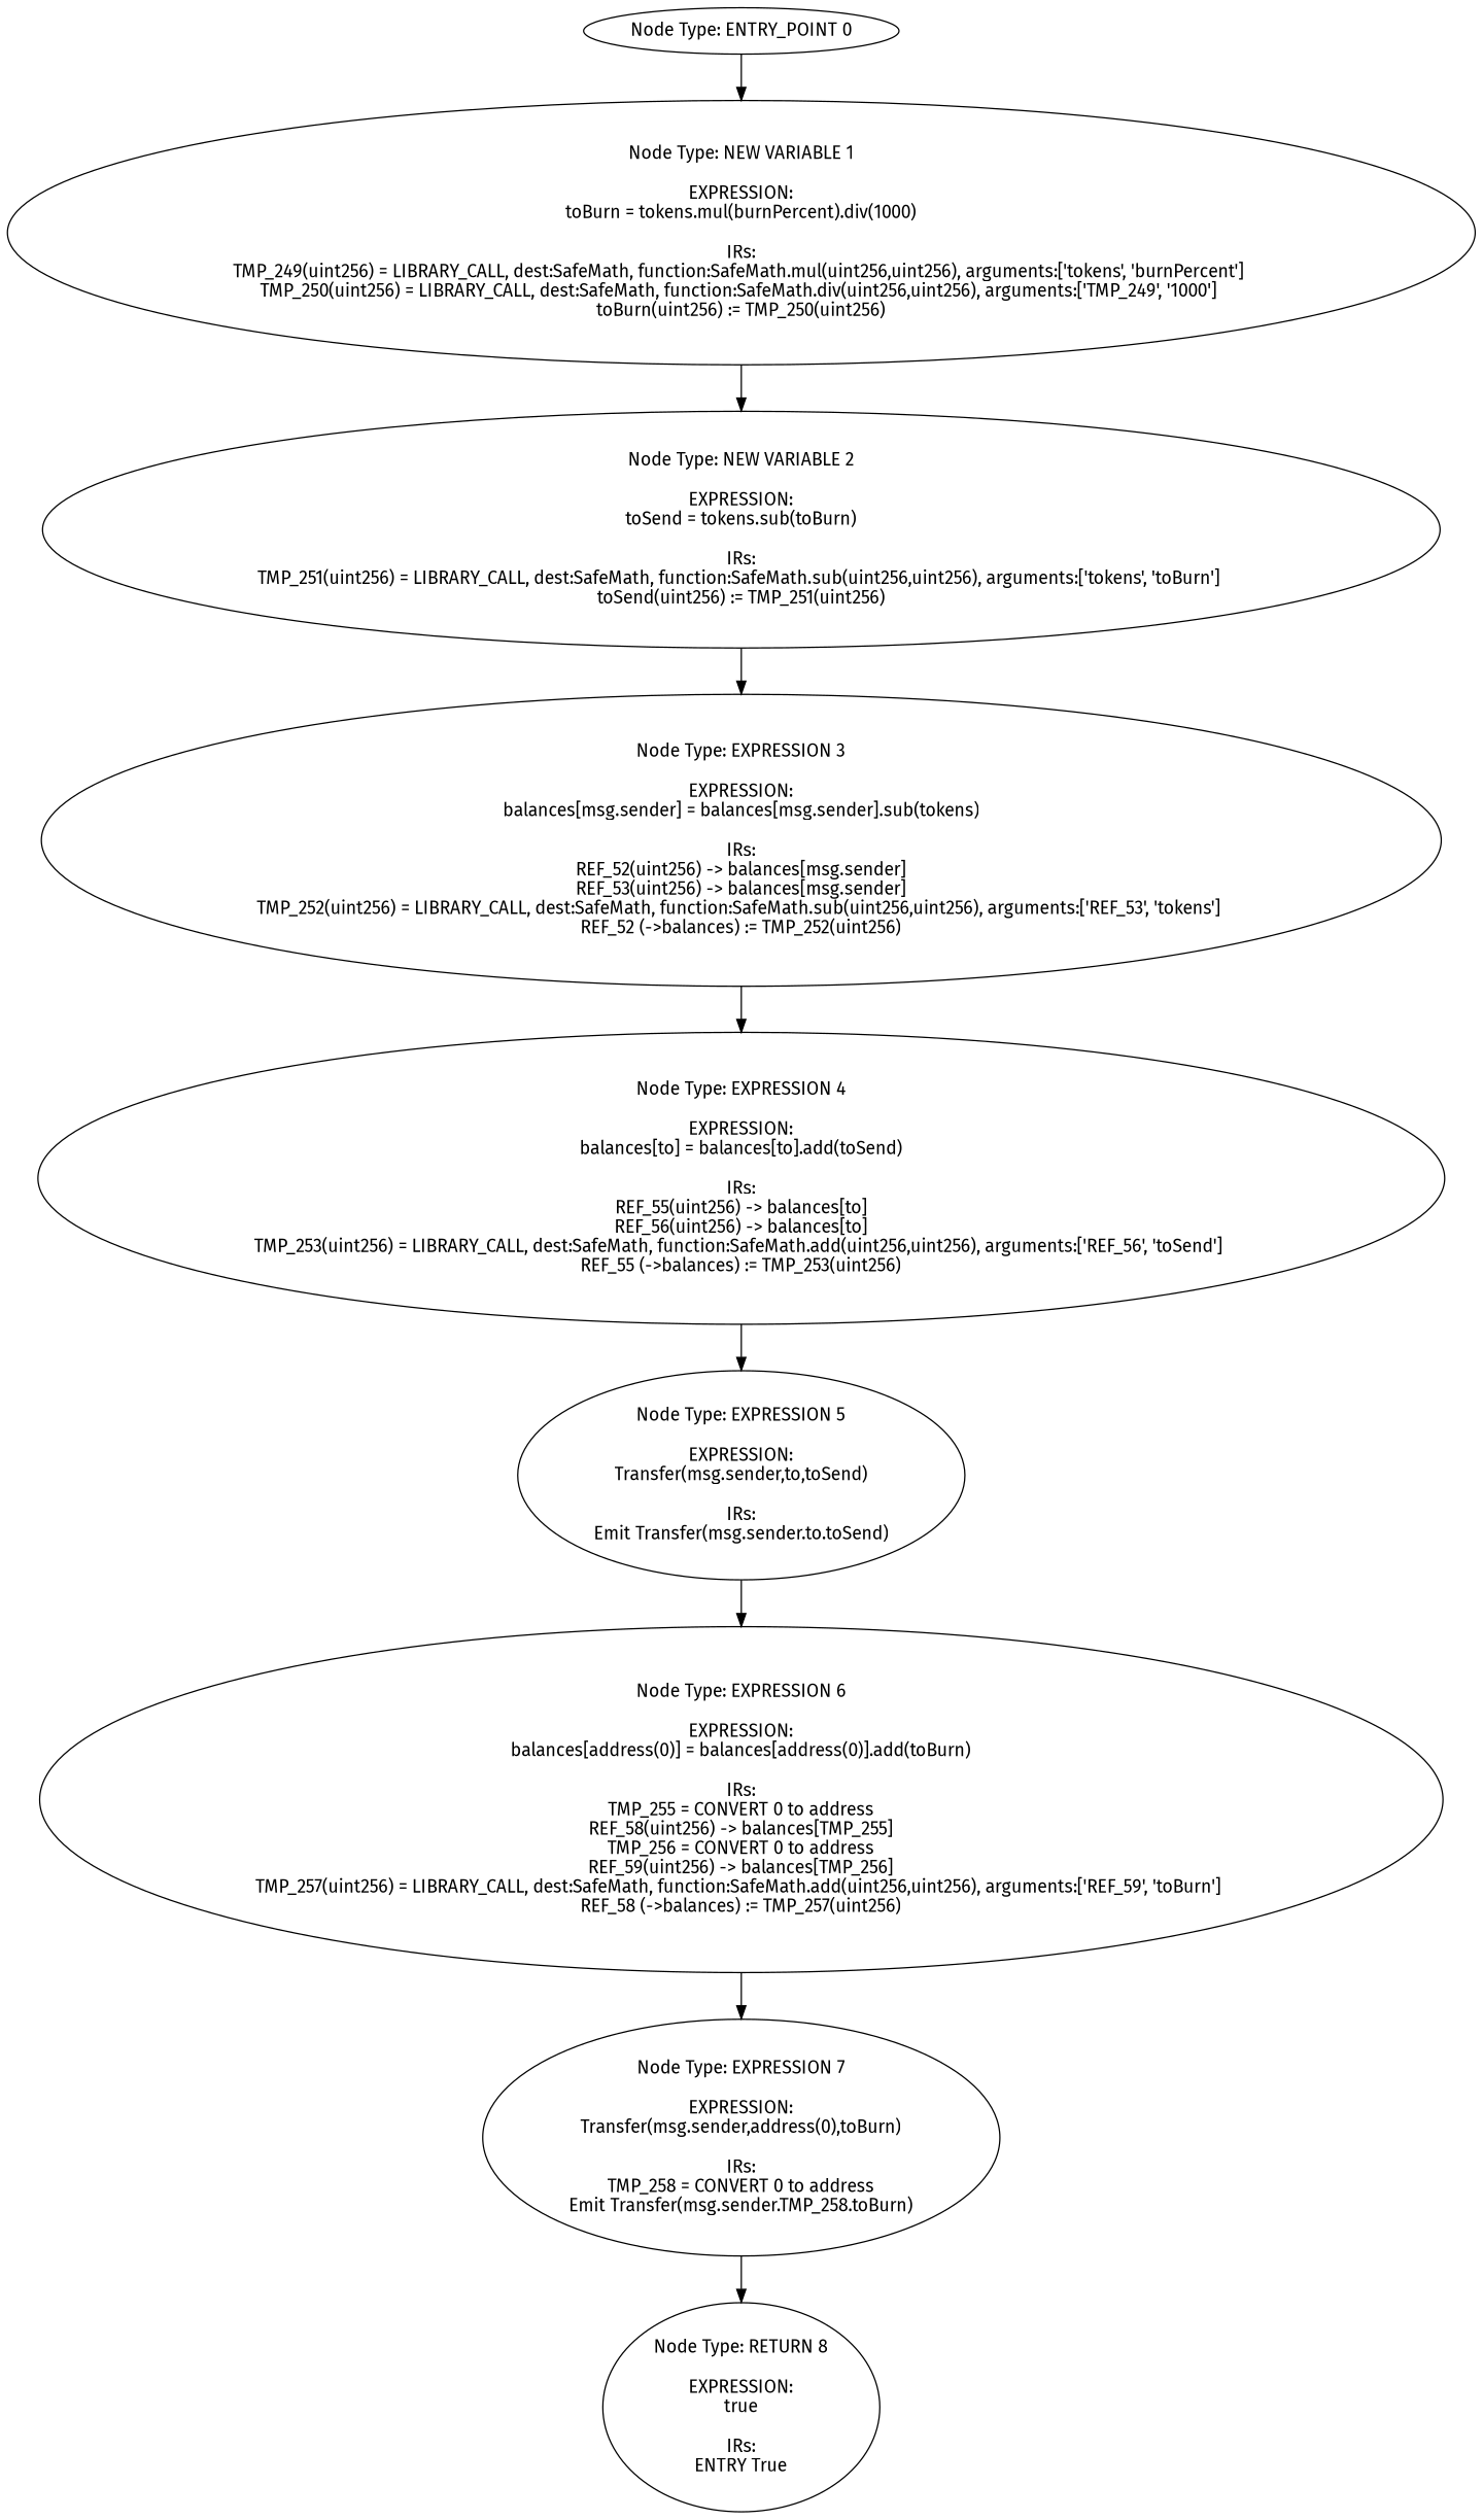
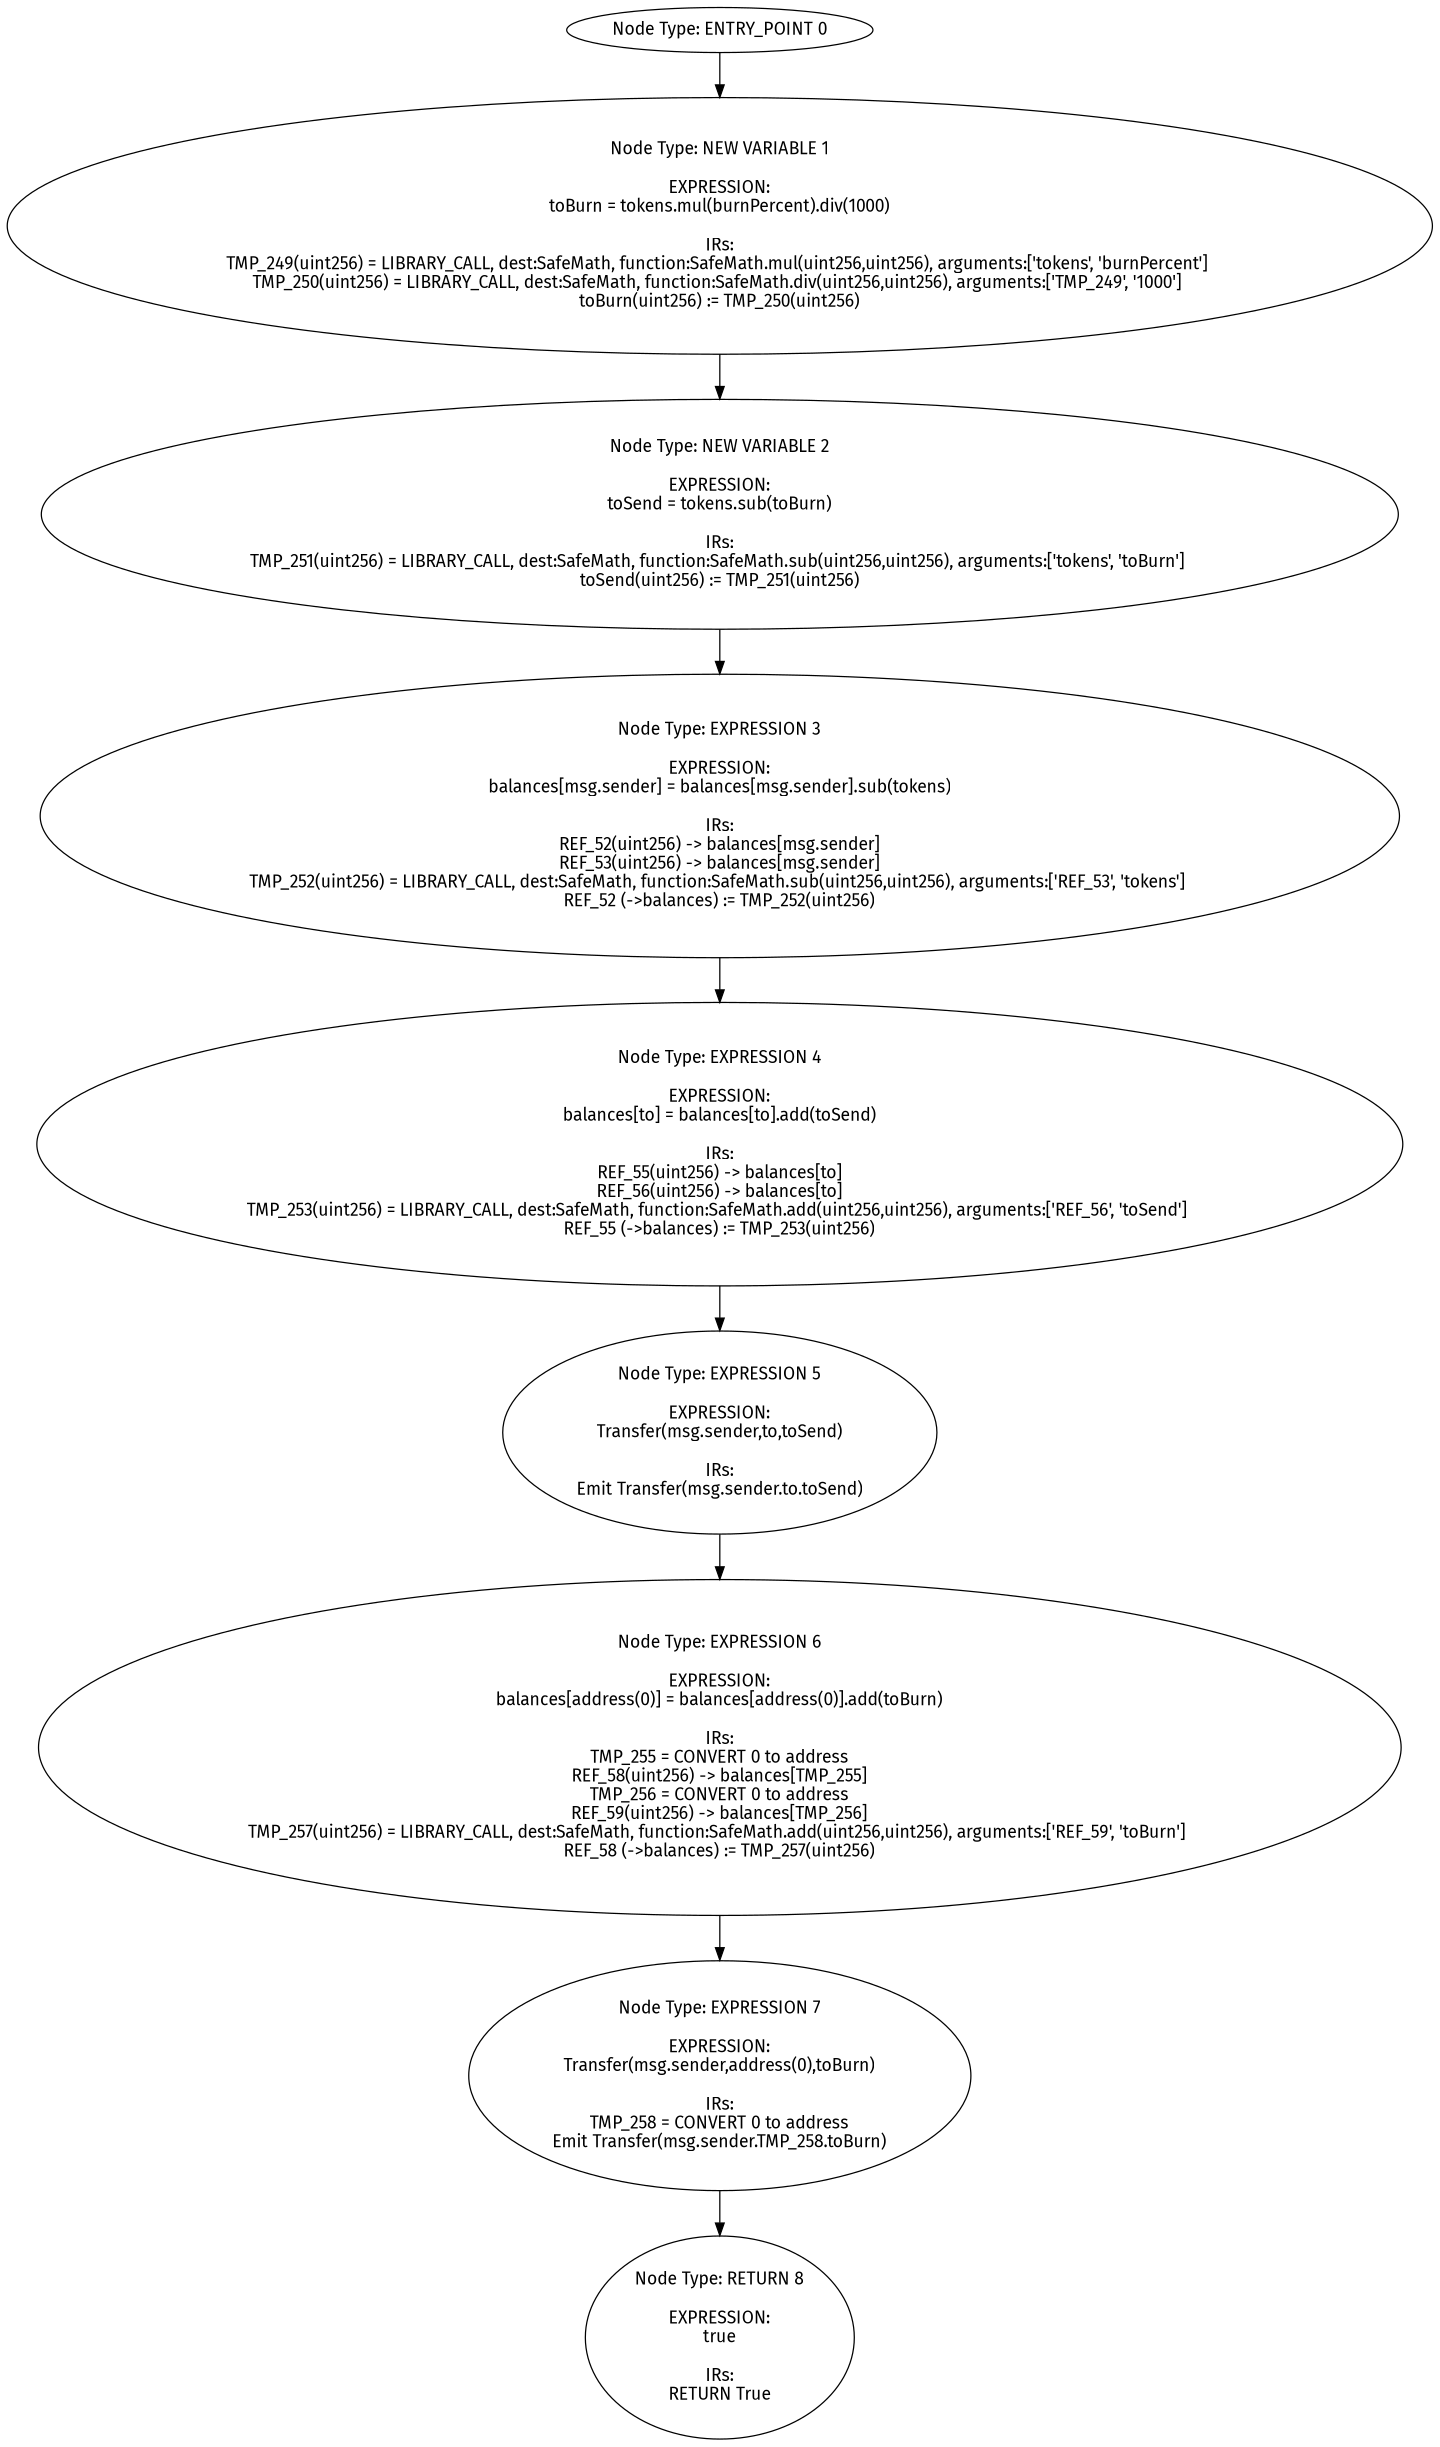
  digraph {
    fontname="Fira Sans"
    node [fontname="Fira Sans"]
    edge [fontname="Fira Sans"]
    n1 [label="Node Type: ENTRY_POINT 0\n"]
    n2 [label="Node Type: NEW VARIABLE 1\n\nEXPRESSION:\ntoBurn = tokens.mul(burnPercent).div(1000)\n\nIRs:\nTMP_249(uint256) = LIBRARY_CALL, dest:SafeMath, function:SafeMath.mul(uint256,uint256), arguments:['tokens', 'burnPercent'] \nTMP_250(uint256) = LIBRARY_CALL, dest:SafeMath, function:SafeMath.div(uint256,uint256), arguments:['TMP_249', '1000'] \ntoBurn(uint256) := TMP_250(uint256)"]
    n3 [label="Node Type: NEW VARIABLE 2\n\nEXPRESSION:\ntoSend = tokens.sub(toBurn)\n\nIRs:\nTMP_251(uint256) = LIBRARY_CALL, dest:SafeMath, function:SafeMath.sub(uint256,uint256), arguments:['tokens', 'toBurn'] \ntoSend(uint256) := TMP_251(uint256)"]
    n4 [label="Node Type: EXPRESSION 3\n\nEXPRESSION:\nbalances[msg.sender] = balances[msg.sender].sub(tokens)\n\nIRs:\nREF_52(uint256) -> balances[msg.sender]\nREF_53(uint256) -> balances[msg.sender]\nTMP_252(uint256) = LIBRARY_CALL, dest:SafeMath, function:SafeMath.sub(uint256,uint256), arguments:['REF_53', 'tokens'] \nREF_52 (->balances) := TMP_252(uint256)"]
    n5 [label="Node Type: EXPRESSION 4\n\nEXPRESSION:\nbalances[to] = balances[to].add(toSend)\n\nIRs:\nREF_55(uint256) -> balances[to]\nREF_56(uint256) -> balances[to]\nTMP_253(uint256) = LIBRARY_CALL, dest:SafeMath, function:SafeMath.add(uint256,uint256), arguments:['REF_56', 'toSend'] \nREF_55 (->balances) := TMP_253(uint256)"]
    n6 [label="Node Type: EXPRESSION 5\n\nEXPRESSION:\nTransfer(msg.sender,to,toSend)\n\nIRs:\nEmit Transfer(msg.sender.to.toSend)"]
    n7 [label="Node Type: EXPRESSION 6\n\nEXPRESSION:\nbalances[address(0)] = balances[address(0)].add(toBurn)\n\nIRs:\nTMP_255 = CONVERT 0 to address\nREF_58(uint256) -> balances[TMP_255]\nTMP_256 = CONVERT 0 to address\nREF_59(uint256) -> balances[TMP_256]\nTMP_257(uint256) = LIBRARY_CALL, dest:SafeMath, function:SafeMath.add(uint256,uint256), arguments:['REF_59', 'toBurn'] \nREF_58 (->balances) := TMP_257(uint256)"]
    n8 [label="Node Type: EXPRESSION 7\n\nEXPRESSION:\nTransfer(msg.sender,address(0),toBurn)\n\nIRs:\nTMP_258 = CONVERT 0 to address\nEmit Transfer(msg.sender.TMP_258.toBurn)"]
-   n9 [label="Node Type: RETURN 8\n\nEXPRESSION:\ntrue\n\nIRs:\nENTRY True"]
+   n9 [label="Node Type: RETURN 8\n\nEXPRESSION:\ntrue\n\nIRs:\nRETURN True"]
    n1 -> n2
    n2 -> n3
    n3 -> n4
    n4 -> n5
    n5 -> n6
    n6 -> n7
    n7 -> n8
    n8 -> n9
  }
